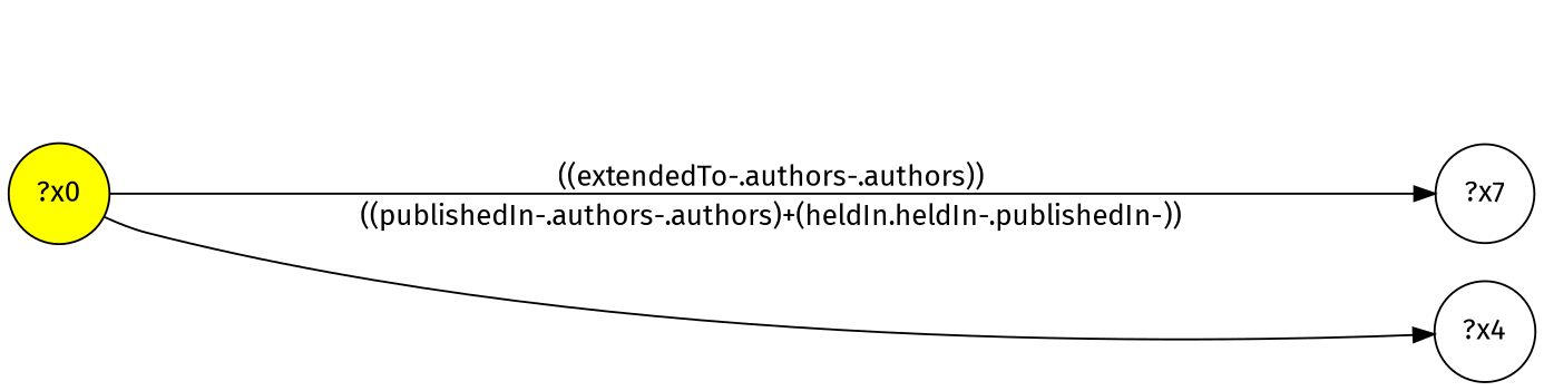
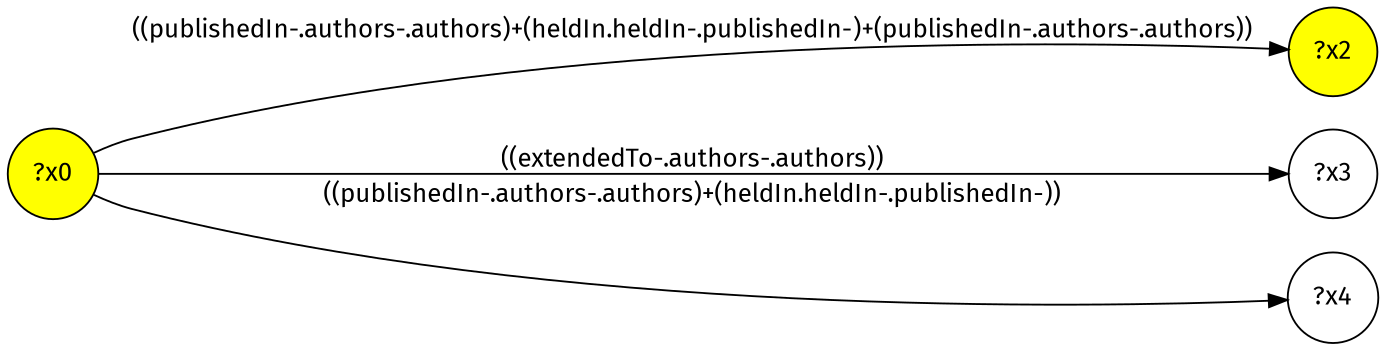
  digraph {
    fontname="Fira Sans"
    rankdir=LR
    node [fontname="Fira Sans" shape=circle]
    edge [fontname="Fira Sans"]
+   n1 [fillcolor=yellow label="?x2" style="filled,"]
    n2 [fillcolor=yellow label="?x0" style="filled,"]
-   n3 [label="?x7"]
+   n3 [label="?x3"]
    n4 [label="?x4"]
+   n2 -> n1 [label="((publishedIn-.authors-.authors)+(heldIn.heldIn-.publishedIn-)+(publishedIn-.authors-.authors))"]
    n2 -> n3 [label="((extendedTo-.authors-.authors))"]
    n2 -> n4 [label="((publishedIn-.authors-.authors)+(heldIn.heldIn-.publishedIn-))"]
  }
